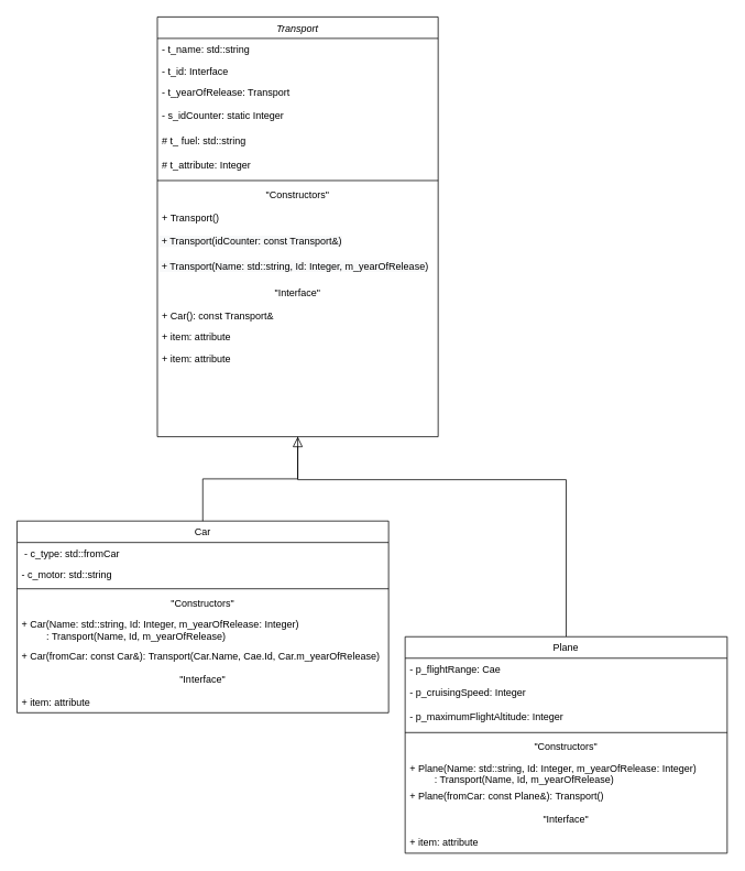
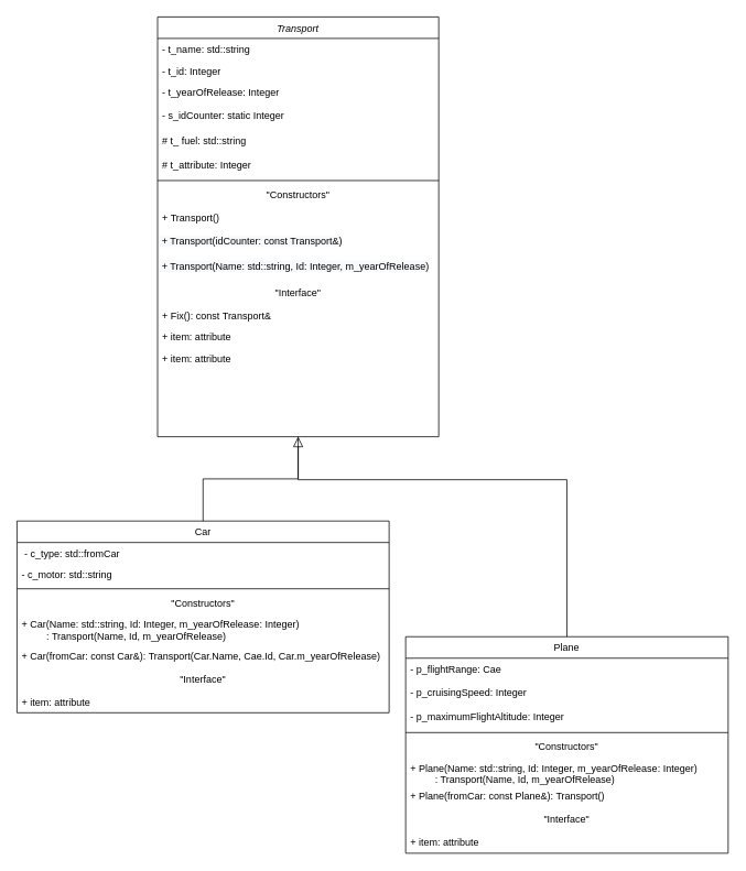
  <mxCell id="0" />
  <mxCell id="1" parent="0" />
  <mxCell id="2" value="Transport" style="swimlane;fontStyle=2;align=center;verticalAlign=top;childLayout=stackLayout;horizontal=1;startSize=26;horizontalStack=0;resizeParent=1;resizeLast=0;collapsible=1;marginBottom=0;rounded=0;shadow=0;strokeWidth=1;" parent="1" vertex="1"><mxGeometry x="190" y="20" width="340" height="508" as="geometry"><mxRectangle x="230" y="140" width="160" height="26" as="alternateBounds" /></mxGeometry></mxCell>
  <mxCell id="3" value="- t_name: std::string" style="text;align=left;verticalAlign=top;spacingLeft=4;spacingRight=4;overflow=hidden;rotatable=0;points=[[0,0.5],[1,0.5]];portConstraint=eastwest;fontColor=default;" parent="2" vertex="1"><mxGeometry y="26" width="340" height="26" as="geometry" /></mxCell>
- <mxCell id="4" value="- t_id: Interface" style="text;align=left;verticalAlign=top;spacingLeft=4;spacingRight=4;overflow=hidden;rotatable=0;points=[[0,0.5],[1,0.5]];portConstraint=eastwest;rounded=0;shadow=0;html=0;fontColor=default;" parent="2" vertex="1"><mxGeometry y="52" width="340" height="26" as="geometry" /></mxCell>
- <mxCell id="5" value="- t_yearOfRelease: Transport" style="text;align=left;verticalAlign=top;spacingLeft=4;spacingRight=4;overflow=hidden;rotatable=0;points=[[0,0.5],[1,0.5]];portConstraint=eastwest;rounded=0;shadow=0;html=0;fontColor=default;" parent="2" vertex="1"><mxGeometry y="78" width="340" height="26" as="geometry" /></mxCell>
+ <mxCell id="4" value="- t_id: Integer" style="text;align=left;verticalAlign=top;spacingLeft=4;spacingRight=4;overflow=hidden;rotatable=0;points=[[0,0.5],[1,0.5]];portConstraint=eastwest;rounded=0;shadow=0;html=0;fontColor=default;" parent="2" vertex="1"><mxGeometry y="52" width="340" height="26" as="geometry" /></mxCell>
+ <mxCell id="5" value="- t_yearOfRelease: Integer" style="text;align=left;verticalAlign=top;spacingLeft=4;spacingRight=4;overflow=hidden;rotatable=0;points=[[0,0.5],[1,0.5]];portConstraint=eastwest;rounded=0;shadow=0;html=0;fontColor=default;" parent="2" vertex="1"><mxGeometry y="78" width="340" height="26" as="geometry" /></mxCell>
  <mxCell id="6" value="- s_idCounter: static Integer" style="text;strokeColor=none;fillColor=none;align=left;verticalAlign=middle;spacingLeft=4;spacingRight=4;overflow=hidden;points=[[0,0.5],[1,0.5]];portConstraint=eastwest;rotatable=0;shadow=0;" parent="2" vertex="1"><mxGeometry y="104" width="340" height="30" as="geometry" /></mxCell>
  <mxCell id="7" value="# t_ fuel: std::string" style="text;strokeColor=none;fillColor=none;align=left;verticalAlign=middle;spacingLeft=4;spacingRight=4;overflow=hidden;points=[[0,0.5],[1,0.5]];portConstraint=eastwest;rotatable=0;shadow=0;fontColor=default;" parent="2" vertex="1"><mxGeometry y="134" width="340" height="30" as="geometry" /></mxCell>
  <mxCell id="8" value="# t_attribute: Integer  " style="text;strokeColor=none;fillColor=none;align=left;verticalAlign=middle;spacingLeft=4;spacingRight=4;overflow=hidden;points=[[0,0.5],[1,0.5]];portConstraint=eastwest;rotatable=0;shadow=0;fontColor=default;" parent="2" vertex="1"><mxGeometry y="164" width="340" height="30" as="geometry" /></mxCell>
  <mxCell id="9" value="" style="line;html=1;strokeWidth=1;align=left;verticalAlign=middle;spacingTop=-1;spacingLeft=3;spacingRight=3;rotatable=0;labelPosition=right;points=[];portConstraint=eastwest;" parent="2" vertex="1"><mxGeometry y="194" width="340" height="8" as="geometry" /></mxCell>
  <mxCell id="10" value="&quot;Constructors&quot;" style="text;align=center;verticalAlign=top;spacingLeft=4;spacingRight=4;overflow=hidden;rotatable=0;points=[[0,0.5],[1,0.5]];portConstraint=eastwest;fontColor=default;" parent="2" vertex="1"><mxGeometry y="202" width="340" height="26" as="geometry" /></mxCell>
  <mxCell id="11" value="+ Transport()" style="text;strokeColor=none;fillColor=none;align=left;verticalAlign=middle;spacingLeft=4;spacingRight=4;overflow=hidden;points=[[0,0.5],[1,0.5]];portConstraint=eastwest;rotatable=0;shadow=0;" parent="2" vertex="1"><mxGeometry y="228" width="340" height="30" as="geometry" /></mxCell>
  <mxCell id="12" value="&lt;span style=&quot;color: rgb(0 , 0 , 0) ; font-family: &amp;#34;helvetica&amp;#34; ; font-size: 12px ; font-style: normal ; font-weight: 400 ; letter-spacing: normal ; text-align: left ; text-indent: 0px ; text-transform: none ; word-spacing: 0px ; background-color: rgb(248 , 249 , 250) ; display: inline ; float: none&quot;&gt;&amp;nbsp;+ Transport(idCounter: const Transport&amp;amp;)&lt;/span&gt;" style="text;whiteSpace=wrap;html=1;" parent="2" vertex="1"><mxGeometry y="258" width="340" height="30" as="geometry" /></mxCell>
  <mxCell id="13" value="&lt;span style=&quot;color: rgb(0 , 0 , 0) ; font-family: &amp;#34;helvetica&amp;#34; ; font-size: 12px ; font-style: normal ; font-weight: 400 ; letter-spacing: normal ; text-align: left ; text-indent: 0px ; text-transform: none ; word-spacing: 0px ; background-color: rgb(248 , 249 , 250) ; display: inline ; float: none&quot;&gt;&amp;nbsp;+ Transport(Name: std::string, Id: Integer, m_yearOfRelease)&lt;/span&gt;" style="text;whiteSpace=wrap;html=1;" parent="2" vertex="1"><mxGeometry y="288" width="340" height="30" as="geometry" /></mxCell>
  <mxCell id="14" value="&quot;Interface&quot;" style="text;strokeColor=none;fillColor=none;align=center;verticalAlign=middle;spacingLeft=4;spacingRight=4;overflow=hidden;points=[[0,0.5],[1,0.5]];portConstraint=eastwest;rotatable=0;shadow=0;fontColor=default;" parent="2" vertex="1"><mxGeometry y="318" width="340" height="30" as="geometry" /></mxCell>
- <mxCell id="15" value="+ Car(): const Transport&amp;" style="text;strokeColor=none;fillColor=none;align=left;verticalAlign=top;spacingLeft=4;spacingRight=4;overflow=hidden;rotatable=0;points=[[0,0.5],[1,0.5]];portConstraint=eastwest;fontColor=default;" parent="2" vertex="1"><mxGeometry y="348" width="340" height="26" as="geometry" /></mxCell>
+ <mxCell id="15" value="+ Fix(): const Transport&amp;" style="text;strokeColor=none;fillColor=none;align=left;verticalAlign=top;spacingLeft=4;spacingRight=4;overflow=hidden;rotatable=0;points=[[0,0.5],[1,0.5]];portConstraint=eastwest;fontColor=default;" parent="2" vertex="1"><mxGeometry y="348" width="340" height="26" as="geometry" /></mxCell>
  <mxCell id="16" value="+ item: attribute" style="text;strokeColor=none;fillColor=none;align=left;verticalAlign=top;spacingLeft=4;spacingRight=4;overflow=hidden;rotatable=0;points=[[0,0.5],[1,0.5]];portConstraint=eastwest;fontColor=default;" parent="2" vertex="1"><mxGeometry y="374" width="340" height="26" as="geometry" /></mxCell>
  <mxCell id="17" value="+ item: attribute" style="text;strokeColor=none;fillColor=none;align=left;verticalAlign=top;spacingLeft=4;spacingRight=4;overflow=hidden;rotatable=0;points=[[0,0.5],[1,0.5]];portConstraint=eastwest;fontColor=default;" parent="2" vertex="1"><mxGeometry y="400" width="340" height="26" as="geometry" /></mxCell>
  <mxCell id="18" value="Car" style="swimlane;fontStyle=0;align=center;verticalAlign=top;childLayout=stackLayout;horizontal=1;startSize=26;horizontalStack=0;resizeParent=1;resizeLast=0;collapsible=1;marginBottom=0;rounded=0;shadow=0;strokeWidth=1;fillColor=default;strokeColor=default;fontColor=default;" parent="1" vertex="1"><mxGeometry x="20" y="630" width="450" height="232" as="geometry"><mxRectangle x="130" y="380" width="160" height="26" as="alternateBounds" /></mxGeometry></mxCell>
  <mxCell id="19" value=" - c_type: std::fromCar" style="text;align=left;verticalAlign=top;spacingLeft=4;spacingRight=4;overflow=hidden;rotatable=0;points=[[0,0.5],[1,0.5]];portConstraint=eastwest;fontColor=default;" parent="18" vertex="1"><mxGeometry y="26" width="450" height="26" as="geometry" /></mxCell>
  <mxCell id="20" value="- c_motor: std::string" style="text;align=left;verticalAlign=top;spacingLeft=4;spacingRight=4;overflow=hidden;rotatable=0;points=[[0,0.5],[1,0.5]];portConstraint=eastwest;rounded=0;shadow=0;html=0;fontColor=default;" parent="18" vertex="1"><mxGeometry y="52" width="450" height="26" as="geometry" /></mxCell>
  <mxCell id="21" value="" style="line;html=1;strokeWidth=1;align=left;verticalAlign=middle;spacingTop=-1;spacingLeft=3;spacingRight=3;rotatable=0;labelPosition=right;points=[];portConstraint=eastwest;" parent="18" vertex="1"><mxGeometry y="78" width="450" height="8" as="geometry" /></mxCell>
  <mxCell id="22" value="&quot;Constructors&quot;" style="text;align=center;verticalAlign=top;spacingLeft=4;spacingRight=4;overflow=hidden;rotatable=0;points=[[0,0.5],[1,0.5]];portConstraint=eastwest;fontColor=default;" parent="18" vertex="1"><mxGeometry y="86" width="450" height="26" as="geometry" /></mxCell>
  <mxCell id="23" value="+ Car(Name: std::string, Id: Integer, m_yearOfRelease: Integer)&#10;         : Transport(Name, Id, m_yearOfRelease)" style="text;strokeColor=none;fillColor=none;align=left;verticalAlign=top;spacingLeft=4;spacingRight=4;overflow=hidden;rotatable=0;points=[[0,0.5],[1,0.5]];portConstraint=eastwest;fontColor=default;" parent="18" vertex="1"><mxGeometry y="112" width="450" height="38" as="geometry" /></mxCell>
  <mxCell id="24" value="+ Car(fromCar: const Car&amp;): Transport(Car.Name, Cae.Id, Car.m_yearOfRelease)" style="text;strokeColor=none;fillColor=none;align=left;verticalAlign=top;spacingLeft=4;spacingRight=4;overflow=hidden;rotatable=0;points=[[0,0.5],[1,0.5]];portConstraint=eastwest;fontColor=default;" parent="18" vertex="1"><mxGeometry y="150" width="450" height="26" as="geometry" /></mxCell>
  <mxCell id="25" value="&quot;Interface&quot;" style="text;strokeColor=none;fillColor=none;align=center;verticalAlign=middle;spacingLeft=4;spacingRight=4;overflow=hidden;points=[[0,0.5],[1,0.5]];portConstraint=eastwest;rotatable=0;shadow=0;fontColor=default;" parent="18" vertex="1"><mxGeometry y="176" width="450" height="30" as="geometry" /></mxCell>
  <mxCell id="26" value="+ item: attribute" style="text;strokeColor=none;fillColor=none;align=left;verticalAlign=top;spacingLeft=4;spacingRight=4;overflow=hidden;rotatable=0;points=[[0,0.5],[1,0.5]];portConstraint=eastwest;fontColor=default;" parent="18" vertex="1"><mxGeometry y="206" width="450" height="26" as="geometry" /></mxCell>
  <mxCell id="27" value="" style="endArrow=block;endSize=10;endFill=0;shadow=0;strokeWidth=1;rounded=0;edgeStyle=elbowEdgeStyle;elbow=vertical;strokeColor=default;labelBackgroundColor=default;fontColor=default;" parent="1" source="18" edge="1"><mxGeometry width="160" relative="1" as="geometry"><mxPoint x="170" y="473" as="sourcePoint" /><mxPoint x="360" y="528" as="targetPoint" /></mxGeometry></mxCell>
  <mxCell id="28" style="edgeStyle=orthogonalEdgeStyle;rounded=0;jumpStyle=none;orthogonalLoop=1;jettySize=auto;html=1;entryX=0.5;entryY=1;entryDx=0;entryDy=0;labelBackgroundColor=default;fontColor=default;endArrow=none;endFill=0;startSize=8;endSize=10;strokeColor=default;" parent="1" source="29" target="2" edge="1"><mxGeometry relative="1" as="geometry"><Array as="points"><mxPoint x="685" y="580" /><mxPoint x="360" y="580" /></Array></mxGeometry></mxCell>
  <mxCell id="29" value="Plane" style="swimlane;fontStyle=0;align=center;verticalAlign=top;childLayout=stackLayout;horizontal=1;startSize=26;horizontalStack=0;resizeParent=1;resizeLast=0;collapsible=1;marginBottom=0;rounded=0;shadow=0;strokeWidth=1;fillColor=default;strokeColor=#000000;fontColor=default;" parent="1" vertex="1"><mxGeometry x="490" y="770" width="390" height="262" as="geometry"><mxRectangle x="340" y="380" width="170" height="26" as="alternateBounds" /></mxGeometry></mxCell>
  <mxCell id="30" value="- p_flightRange: Cae" style="text;align=left;verticalAlign=top;spacingLeft=4;spacingRight=4;overflow=hidden;rotatable=0;points=[[0,0.5],[1,0.5]];portConstraint=eastwest;fontColor=default;" parent="29" vertex="1"><mxGeometry y="26" width="390" height="26" as="geometry" /></mxCell>
  <mxCell id="31" value="- p_cruisingSpeed: Integer" style="text;strokeColor=none;fillColor=none;align=left;verticalAlign=middle;spacingLeft=4;spacingRight=4;overflow=hidden;points=[[0,0.5],[1,0.5]];portConstraint=eastwest;rotatable=0;fontColor=default;" parent="29" vertex="1"><mxGeometry y="52" width="390" height="30" as="geometry" /></mxCell>
  <mxCell id="32" value="- p_maximumFlightAltitude: Integer" style="text;strokeColor=none;fillColor=none;align=left;verticalAlign=middle;spacingLeft=4;spacingRight=4;overflow=hidden;points=[[0,0.5],[1,0.5]];portConstraint=eastwest;rotatable=0;fontColor=default;" parent="29" vertex="1"><mxGeometry y="82" width="390" height="30" as="geometry" /></mxCell>
  <mxCell id="33" value="" style="line;html=1;strokeWidth=1;align=left;verticalAlign=middle;spacingTop=-1;spacingLeft=3;spacingRight=3;rotatable=0;labelPosition=right;points=[];portConstraint=eastwest;" parent="29" vertex="1"><mxGeometry y="112" width="390" height="8" as="geometry" /></mxCell>
  <mxCell id="34" value="&quot;Constructors&quot;" style="text;align=center;verticalAlign=top;spacingLeft=4;spacingRight=4;overflow=hidden;rotatable=0;points=[[0,0.5],[1,0.5]];portConstraint=eastwest;fontColor=default;" parent="29" vertex="1"><mxGeometry y="120" width="390" height="26" as="geometry" /></mxCell>
  <mxCell id="35" value="+ Plane(Name: std::string, Id: Integer, m_yearOfRelease: Integer)&#10;         : Transport(Name, Id, m_yearOfRelease)" style="text;strokeColor=none;fillColor=none;align=left;verticalAlign=top;spacingLeft=4;spacingRight=4;overflow=hidden;rotatable=0;points=[[0,0.5],[1,0.5]];portConstraint=eastwest;fontColor=default;" parent="29" vertex="1"><mxGeometry y="146" width="390" height="34" as="geometry" /></mxCell>
  <mxCell id="36" value="+ Plane(fromCar: const Plane&amp;): Transport()" style="text;strokeColor=none;fillColor=none;align=left;verticalAlign=top;spacingLeft=4;spacingRight=4;overflow=hidden;rotatable=0;points=[[0,0.5],[1,0.5]];portConstraint=eastwest;fontColor=default;" parent="29" vertex="1"><mxGeometry y="180" width="390" height="26" as="geometry" /></mxCell>
  <mxCell id="37" value="&quot;Interface&quot;" style="text;strokeColor=none;fillColor=none;align=center;verticalAlign=middle;spacingLeft=4;spacingRight=4;overflow=hidden;points=[[0,0.5],[1,0.5]];portConstraint=eastwest;rotatable=0;shadow=0;fontColor=default;" parent="29" vertex="1"><mxGeometry y="206" width="390" height="30" as="geometry" /></mxCell>
  <mxCell id="38" value="+ item: attribute" style="text;strokeColor=none;fillColor=none;align=left;verticalAlign=top;spacingLeft=4;spacingRight=4;overflow=hidden;rotatable=0;points=[[0,0.5],[1,0.5]];portConstraint=eastwest;fontColor=default;" parent="29" vertex="1"><mxGeometry y="236" width="390" height="26" as="geometry" /></mxCell>
